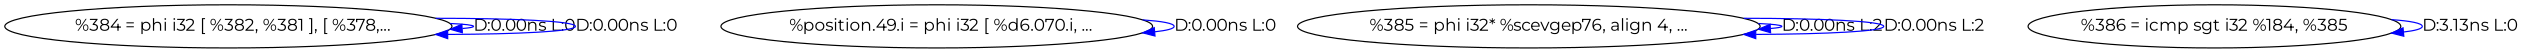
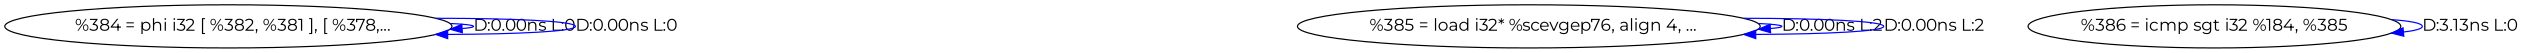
  digraph {
    fontname=Montserrat
    node [fontname=Montserrat]
    edge [color=blue fontname=Montserrat]
    n1 [label="  %384 = phi i32 [ %382, %381 ], [ %378,..."]
-   n2 [label="  %position.49.i = phi i32 [ %d6.070.i, ..."]
-   n3 [label="%385 = phi i32* %scevgep76, align 4, ..."]
+   n3 [label="  %385 = load i32* %scevgep76, align 4, ..."]
    n4 [label="%386 = icmp sgt i32 %184, %385"]
    n1 -> n1 [label="D:0.00ns L:0"]
    n1 -> n1 [label="D:0.00ns L:0"]
-   n2 -> n2 [label="D:0.00ns L:0"]
    n3 -> n3 [label="D:0.00ns L:2"]
    n3 -> n3 [label="D:0.00ns L:2"]
    n4 -> n4 [label="D:3.13ns L:0"]
  }
